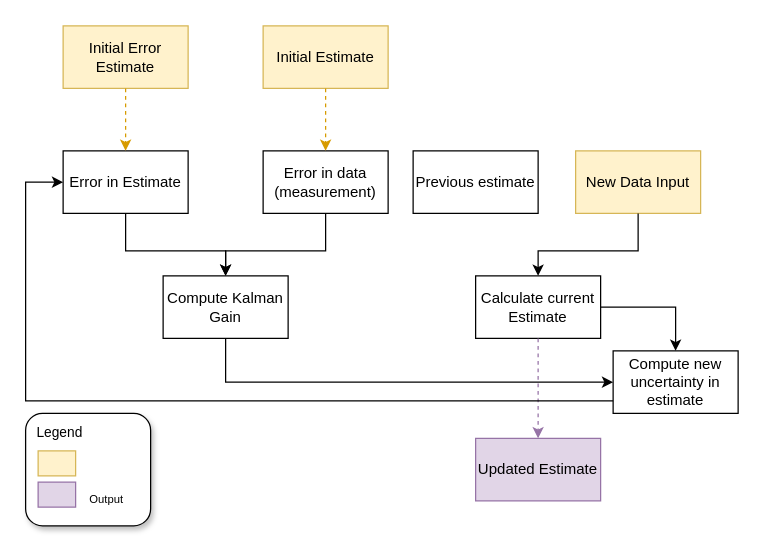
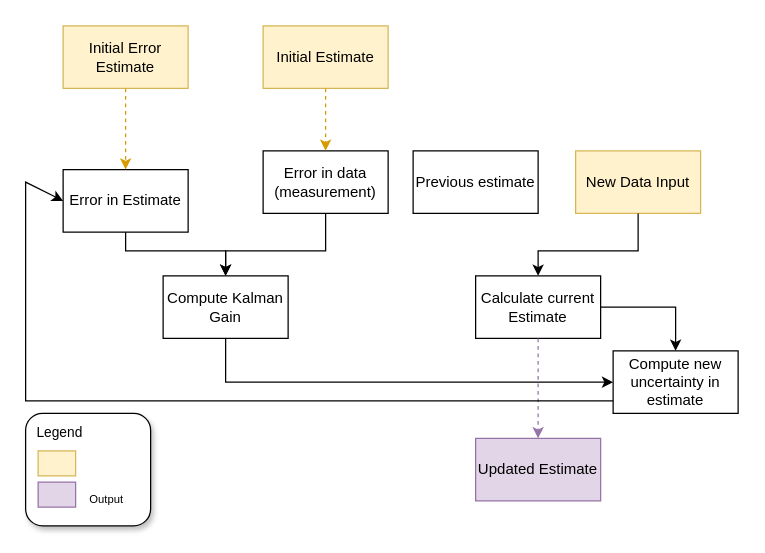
  <mxCell id="0" />
  <mxCell id="1" parent="0" />
  <mxCell id="2" value="" style="rounded=1;whiteSpace=wrap;html=1;fontSize=11;glass=0;shadow=1;sketch=0;" vertex="1" parent="1"><mxGeometry x="20" y="330" width="100" height="90" as="geometry" /></mxCell>
  <mxCell id="3" value="Initial Error Estimate" style="rounded=0;whiteSpace=wrap;html=1;fillColor=#fff2cc;strokeColor=#d6b656;" vertex="1" parent="1"><mxGeometry x="50" y="20" width="100" height="50" as="geometry" /></mxCell>
  <mxCell id="4" value="Initial Estimate" style="rounded=0;whiteSpace=wrap;html=1;fillColor=#fff2cc;strokeColor=#d6b656;" vertex="1" parent="1"><mxGeometry x="210" y="20" width="100" height="50" as="geometry" /></mxCell>
  <mxCell id="5" value="New Data Input" style="rounded=0;whiteSpace=wrap;html=1;fillColor=#fff2cc;strokeColor=#d6b656;" vertex="1" parent="1"><mxGeometry x="460" y="120" width="100" height="50" as="geometry" /></mxCell>
- <mxCell id="6" value="&lt;div&gt;Error in Estimate&lt;/div&gt;" style="rounded=0;whiteSpace=wrap;html=1;" vertex="1" parent="1"><mxGeometry x="50" y="120" width="100" height="50" as="geometry" /></mxCell>
+ <mxCell id="6" value="&lt;div&gt;Error in Estimate&lt;/div&gt;" style="rounded=0;whiteSpace=wrap;html=1;" vertex="1" parent="1"><mxGeometry x="50" y="135" width="100" height="50" as="geometry" /></mxCell>
  <mxCell id="7" value="Compute Kalman Gain" style="rounded=0;whiteSpace=wrap;html=1;" vertex="1" parent="1"><mxGeometry x="130" y="220" width="100" height="50" as="geometry" /></mxCell>
  <mxCell id="8" value="Error in data (measurement)" style="rounded=0;whiteSpace=wrap;html=1;" vertex="1" parent="1"><mxGeometry x="210" y="120" width="100" height="50" as="geometry" /></mxCell>
  <mxCell id="9" value="Calculate current Estimate" style="rounded=0;whiteSpace=wrap;html=1;" vertex="1" parent="1"><mxGeometry x="380" y="220" width="100" height="50" as="geometry" /></mxCell>
  <mxCell id="10" value="Compute new uncertainty in estimate" style="rounded=0;whiteSpace=wrap;html=1;" vertex="1" parent="1"><mxGeometry x="490" y="280" width="100" height="50" as="geometry" /></mxCell>
  <mxCell id="11" value="Updated Estimate" style="rounded=0;whiteSpace=wrap;html=1;fillColor=#e1d5e7;strokeColor=#9673a6;" vertex="1" parent="1"><mxGeometry x="380" y="350" width="100" height="50" as="geometry" /></mxCell>
  <mxCell id="12" value="Previous estimate" style="rounded=0;whiteSpace=wrap;html=1;" vertex="1" parent="1"><mxGeometry x="330" y="120" width="100" height="50" as="geometry" /></mxCell>
  <mxCell id="13" value="" style="endArrow=classic;html=1;rounded=0;exitX=0.5;exitY=1;exitDx=0;exitDy=0;entryX=0.5;entryY=0;entryDx=0;entryDy=0;" edge="1" parent="1" source="6" target="7"><mxGeometry width="50" height="50" relative="1" as="geometry"><mxPoint x="40" y="210" as="sourcePoint" /><mxPoint x="100" y="210" as="targetPoint" /><Array as="points"><mxPoint x="100" y="200" /><mxPoint x="180" y="200" /></Array></mxGeometry></mxCell>
  <mxCell id="14" value="" style="endArrow=classic;html=1;rounded=0;exitX=0.5;exitY=1;exitDx=0;exitDy=0;" edge="1" parent="1" source="8" target="7"><mxGeometry width="50" height="50" relative="1" as="geometry"><mxPoint x="110" y="180" as="sourcePoint" /><mxPoint x="190" y="230" as="targetPoint" /><Array as="points"><mxPoint x="260" y="200" /><mxPoint x="180" y="200" /></Array></mxGeometry></mxCell>
  <mxCell id="15" value="" style="endArrow=classic;html=1;rounded=0;exitX=0.5;exitY=1;exitDx=0;exitDy=0;dashed=1;fillColor=#ffe6cc;strokeColor=#d79b00;" edge="1" parent="1" source="3" target="6"><mxGeometry width="50" height="50" relative="1" as="geometry"><mxPoint x="310" y="250" as="sourcePoint" /><mxPoint x="360" y="200" as="targetPoint" /></mxGeometry></mxCell>
  <mxCell id="16" value="" style="endArrow=classic;html=1;rounded=0;exitX=0.5;exitY=1;exitDx=0;exitDy=0;dashed=1;fillColor=#ffe6cc;strokeColor=#d79b00;" edge="1" parent="1"><mxGeometry width="50" height="50" relative="1" as="geometry"><mxPoint x="260" y="70" as="sourcePoint" /><mxPoint x="260" y="120" as="targetPoint" /></mxGeometry></mxCell>
  <mxCell id="17" value="" style="endArrow=classic;html=1;rounded=0;entryX=0.5;entryY=0;entryDx=0;entryDy=0;exitX=0.5;exitY=1;exitDx=0;exitDy=0;" edge="1" parent="1" source="5" target="9"><mxGeometry width="50" height="50" relative="1" as="geometry"><mxPoint x="550" y="190" as="sourcePoint" /><mxPoint x="630" y="240" as="targetPoint" /><Array as="points"><mxPoint x="510" y="200" /><mxPoint x="430" y="200" /></Array></mxGeometry></mxCell>
  <mxCell id="18" value="" style="endArrow=classic;html=1;rounded=0;exitX=0.5;exitY=1;exitDx=0;exitDy=0;dashed=1;fillColor=#e1d5e7;strokeColor=#9673a6;entryX=0.5;entryY=0;entryDx=0;entryDy=0;" edge="1" parent="1" source="9" target="11"><mxGeometry width="50" height="50" relative="1" as="geometry"><mxPoint x="270" y="80" as="sourcePoint" /><mxPoint x="270" y="130" as="targetPoint" /></mxGeometry></mxCell>
  <mxCell id="19" value="" style="endArrow=classic;html=1;rounded=0;exitX=1;exitY=0.5;exitDx=0;exitDy=0;entryX=0.5;entryY=0;entryDx=0;entryDy=0;" edge="1" parent="1" source="9" target="10"><mxGeometry width="50" height="50" relative="1" as="geometry"><mxPoint x="600" y="250" as="sourcePoint" /><mxPoint x="520" y="300" as="targetPoint" /><Array as="points"><mxPoint x="540" y="245" /><mxPoint x="540" y="270" /></Array></mxGeometry></mxCell>
  <mxCell id="20" value="" style="endArrow=classic;html=1;rounded=0;exitX=0.5;exitY=1;exitDx=0;exitDy=0;" edge="1" parent="1" source="7" target="10"><mxGeometry width="50" height="50" relative="1" as="geometry"><mxPoint x="200" y="320" as="sourcePoint" /><mxPoint x="120" y="370" as="targetPoint" /><Array as="points"><mxPoint x="180" y="305" /></Array></mxGeometry></mxCell>
  <mxCell id="21" value="" style="endArrow=classic;html=1;rounded=0;exitX=0;exitY=0.8;exitDx=0;exitDy=0;entryX=0;entryY=0.5;entryDx=0;entryDy=0;exitPerimeter=0;" edge="1" parent="1" source="10" target="6"><mxGeometry width="50" height="50" relative="1" as="geometry"><mxPoint x="160" y="410" as="sourcePoint" /><mxPoint x="10" y="140" as="targetPoint" /><Array as="points"><mxPoint x="20" y="320" /><mxPoint x="20" y="145" /></Array></mxGeometry></mxCell>
  <mxCell id="22" value="" style="rounded=0;whiteSpace=wrap;html=1;fillColor=#fff2cc;strokeColor=#d6b656;" vertex="1" parent="1"><mxGeometry x="30" y="360" width="30" height="20" as="geometry" /></mxCell>
  <mxCell id="23" value="" style="rounded=0;whiteSpace=wrap;html=1;fillColor=#e1d5e7;strokeColor=#9673a6;" vertex="1" parent="1"><mxGeometry x="30" y="385" width="30" height="20" as="geometry" /></mxCell>
  <mxCell id="24" value="&lt;font style=&quot;font-size: 9px;&quot;&gt;Output&lt;/font&gt;" style="text;html=1;strokeColor=none;fillColor=none;align=center;verticalAlign=middle;whiteSpace=wrap;rounded=0;" vertex="1" parent="1"><mxGeometry x="65" y="390" width="40" height="15" as="geometry" /></mxCell>
  <mxCell id="25" value="Legend" style="text;html=1;strokeColor=none;fillColor=none;align=center;verticalAlign=middle;whiteSpace=wrap;rounded=0;fontSize=11;" vertex="1" parent="1"><mxGeometry x="20" y="330" width="55" height="30" as="geometry" /></mxCell>
